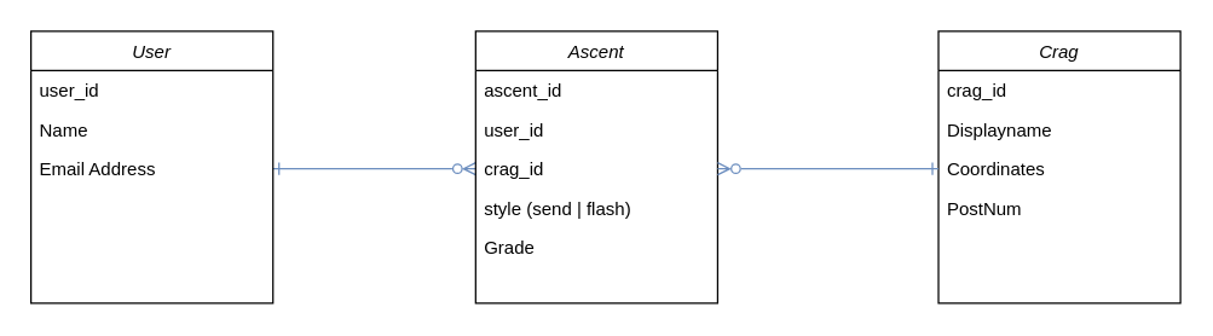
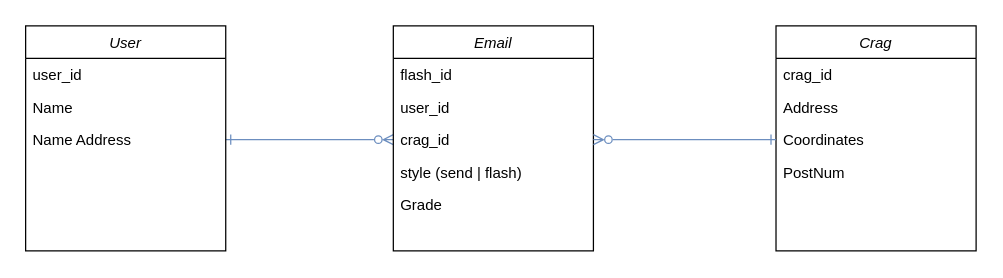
  <mxCell id="0" />
  <mxCell id="1" parent="0" />
  <mxCell id="2" style="edgeStyle=orthogonalEdgeStyle;rounded=0;jumpSize=7;orthogonalLoop=1;jettySize=auto;html=1;entryX=0;entryY=0.5;entryDx=0;entryDy=0;startArrow=ERone;startFill=0;endArrow=ERzeroToMany;endFill=0;fillColor=#dae8fc;strokeColor=#6c8ebf;" edge="1" parent="1" source="3" target="15"><mxGeometry relative="1" as="geometry"><Array as="points"><mxPoint x="210" y="111" /><mxPoint x="210" y="111" /></Array></mxGeometry></mxCell>
  <mxCell id="3" value="User" style="swimlane;fontStyle=2;align=center;verticalAlign=top;childLayout=stackLayout;horizontal=1;startSize=26;horizontalStack=0;resizeParent=1;resizeLast=0;collapsible=1;marginBottom=0;rounded=0;shadow=0;strokeWidth=1;" parent="1" vertex="1"><mxGeometry x="20" y="20" width="160" height="180" as="geometry"><mxRectangle x="40" y="240" width="160" height="26" as="alternateBounds" /></mxGeometry></mxCell>
  <mxCell id="4" value="user_id" style="text;align=left;verticalAlign=top;spacingLeft=4;spacingRight=4;overflow=hidden;rotatable=0;points=[[0,0.5],[1,0.5]];portConstraint=eastwest;" parent="3" vertex="1"><mxGeometry y="26" width="160" height="26" as="geometry" /></mxCell>
  <mxCell id="5" value="Name" style="text;align=left;verticalAlign=top;spacingLeft=4;spacingRight=4;overflow=hidden;rotatable=0;points=[[0,0.5],[1,0.5]];portConstraint=eastwest;" vertex="1" parent="3"><mxGeometry y="52" width="160" height="26" as="geometry" /></mxCell>
- <mxCell id="6" value="Email Address" style="text;align=left;verticalAlign=top;spacingLeft=4;spacingRight=4;overflow=hidden;rotatable=0;points=[[0,0.5],[1,0.5]];portConstraint=eastwest;rounded=0;shadow=0;html=0;" parent="3" vertex="1"><mxGeometry y="78" width="160" height="26" as="geometry" /></mxCell>
+ <mxCell id="6" value="Name Address" style="text;align=left;verticalAlign=top;spacingLeft=4;spacingRight=4;overflow=hidden;rotatable=0;points=[[0,0.5],[1,0.5]];portConstraint=eastwest;rounded=0;shadow=0;html=0;" parent="3" vertex="1"><mxGeometry y="78" width="160" height="26" as="geometry" /></mxCell>
  <mxCell id="7" value="Crag" style="swimlane;fontStyle=2;align=center;verticalAlign=top;childLayout=stackLayout;horizontal=1;startSize=26;horizontalStack=0;resizeParent=1;resizeLast=0;collapsible=1;marginBottom=0;rounded=0;shadow=0;strokeWidth=1;" vertex="1" parent="1"><mxGeometry x="620" y="20" width="160" height="180" as="geometry"><mxRectangle x="40" y="240" width="160" height="26" as="alternateBounds" /></mxGeometry></mxCell>
  <mxCell id="8" value="crag_id" style="text;align=left;verticalAlign=top;spacingLeft=4;spacingRight=4;overflow=hidden;rotatable=0;points=[[0,0.5],[1,0.5]];portConstraint=eastwest;" vertex="1" parent="7"><mxGeometry y="26" width="160" height="26" as="geometry" /></mxCell>
- <mxCell id="9" value="Displayname" style="text;align=left;verticalAlign=top;spacingLeft=4;spacingRight=4;overflow=hidden;rotatable=0;points=[[0,0.5],[1,0.5]];portConstraint=eastwest;rounded=0;shadow=0;html=0;" vertex="1" parent="7"><mxGeometry y="52" width="160" height="26" as="geometry" /></mxCell>
+ <mxCell id="9" value="Address" style="text;align=left;verticalAlign=top;spacingLeft=4;spacingRight=4;overflow=hidden;rotatable=0;points=[[0,0.5],[1,0.5]];portConstraint=eastwest;rounded=0;shadow=0;html=0;" vertex="1" parent="7"><mxGeometry y="52" width="160" height="26" as="geometry" /></mxCell>
  <mxCell id="10" value="Coordinates" style="text;align=left;verticalAlign=top;spacingLeft=4;spacingRight=4;overflow=hidden;rotatable=0;points=[[0,0.5],[1,0.5]];portConstraint=eastwest;rounded=0;shadow=0;html=0;" vertex="1" parent="7"><mxGeometry y="78" width="160" height="26" as="geometry" /></mxCell>
  <mxCell id="11" value="PostNum" style="text;align=left;verticalAlign=top;spacingLeft=4;spacingRight=4;overflow=hidden;rotatable=0;points=[[0,0.5],[1,0.5]];portConstraint=eastwest;rounded=0;shadow=0;html=0;" vertex="1" parent="7"><mxGeometry y="104" width="160" height="26" as="geometry" /></mxCell>
- <mxCell id="12" value="Ascent" style="swimlane;fontStyle=2;align=center;verticalAlign=top;childLayout=stackLayout;horizontal=1;startSize=26;horizontalStack=0;resizeParent=1;resizeLast=0;collapsible=1;marginBottom=0;rounded=0;shadow=0;strokeWidth=1;" vertex="1" parent="1"><mxGeometry x="314" y="20" width="160" height="180" as="geometry"><mxRectangle x="40" y="240" width="160" height="26" as="alternateBounds" /></mxGeometry></mxCell>
- <mxCell id="13" value="ascent_id" style="text;align=left;verticalAlign=top;spacingLeft=4;spacingRight=4;overflow=hidden;rotatable=0;points=[[0,0.5],[1,0.5]];portConstraint=eastwest;" vertex="1" parent="12"><mxGeometry y="26" width="160" height="26" as="geometry" /></mxCell>
+ <mxCell id="12" value="Email" style="swimlane;fontStyle=2;align=center;verticalAlign=top;childLayout=stackLayout;horizontal=1;startSize=26;horizontalStack=0;resizeParent=1;resizeLast=0;collapsible=1;marginBottom=0;rounded=0;shadow=0;strokeWidth=1;" vertex="1" parent="1"><mxGeometry x="314" y="20" width="160" height="180" as="geometry"><mxRectangle x="40" y="240" width="160" height="26" as="alternateBounds" /></mxGeometry></mxCell>
+ <mxCell id="13" value="flash_id" style="text;align=left;verticalAlign=top;spacingLeft=4;spacingRight=4;overflow=hidden;rotatable=0;points=[[0,0.5],[1,0.5]];portConstraint=eastwest;" vertex="1" parent="12"><mxGeometry y="26" width="160" height="26" as="geometry" /></mxCell>
  <mxCell id="14" value="user_id" style="text;align=left;verticalAlign=top;spacingLeft=4;spacingRight=4;overflow=hidden;rotatable=0;points=[[0,0.5],[1,0.5]];portConstraint=eastwest;rounded=0;shadow=0;html=0;" vertex="1" parent="12"><mxGeometry y="52" width="160" height="26" as="geometry" /></mxCell>
  <mxCell id="15" value="crag_id" style="text;align=left;verticalAlign=top;spacingLeft=4;spacingRight=4;overflow=hidden;rotatable=0;points=[[0,0.5],[1,0.5]];portConstraint=eastwest;rounded=0;shadow=0;html=0;" vertex="1" parent="12"><mxGeometry y="78" width="160" height="26" as="geometry" /></mxCell>
  <mxCell id="16" value="style (send | flash)" style="text;align=left;verticalAlign=top;spacingLeft=4;spacingRight=4;overflow=hidden;rotatable=0;points=[[0,0.5],[1,0.5]];portConstraint=eastwest;rounded=0;shadow=0;html=0;" vertex="1" parent="12"><mxGeometry y="104" width="160" height="26" as="geometry" /></mxCell>
  <mxCell id="17" value="Grade" style="text;align=left;verticalAlign=top;spacingLeft=4;spacingRight=4;overflow=hidden;rotatable=0;points=[[0,0.5],[1,0.5]];portConstraint=eastwest;rounded=0;shadow=0;html=0;" vertex="1" parent="12"><mxGeometry y="130" width="160" height="26" as="geometry" /></mxCell>
  <mxCell id="18" style="edgeStyle=orthogonalEdgeStyle;rounded=0;orthogonalLoop=1;jettySize=auto;html=1;endArrow=ERone;endFill=0;strokeColor=#6c8ebf;startArrow=ERzeroToMany;startFill=0;fillColor=#dae8fc;jumpSize=7;" edge="1" parent="1" source="15" target="10"><mxGeometry relative="1" as="geometry" /></mxCell>
